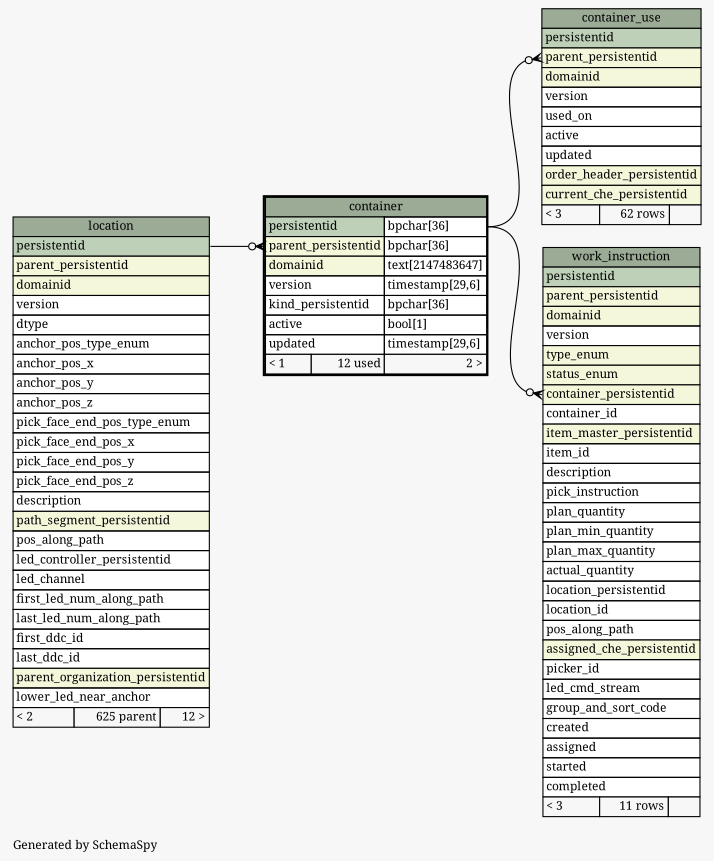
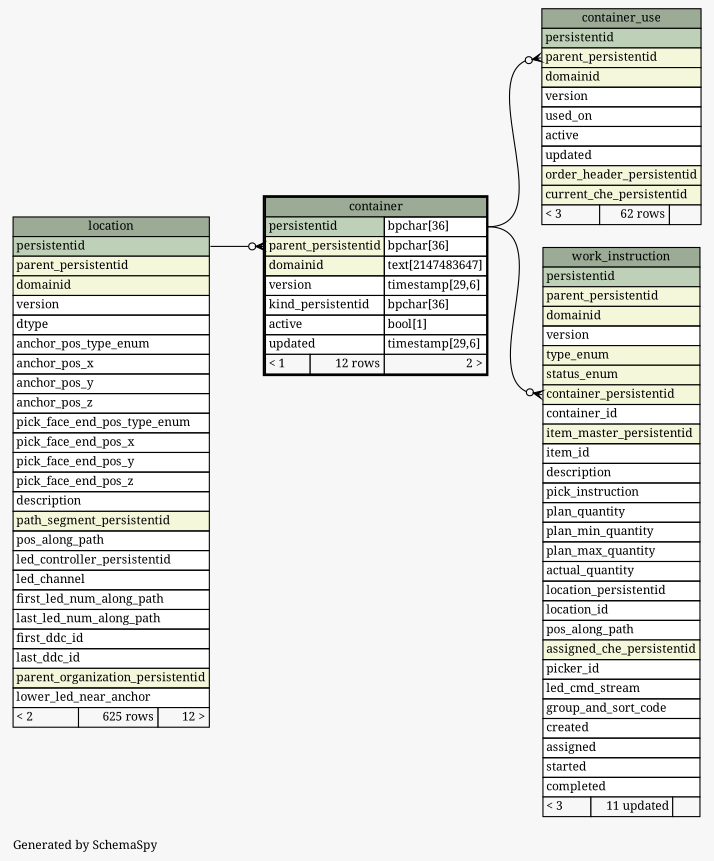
  digraph {
    bgcolor="#f7f7f7"
    fontname="Noto Serif"
    fontsize=11
    label="\nGenerated by SchemaSpy"
    labeljust=l
    nodesep=0.18
    rankdir=RL
    ranksep=0.46
    node [fontname="Noto Serif" fontsize=11 shape=plaintext]
    edge [arrowhead=none arrowsize=0.8 arrowtail=crowodot dir=back fontname="Noto Serif" headport="persistentid.type:e" tailport="parent_persistentid:w"]
-   n1 [label=<     <TABLE BORDER="2" CELLBORDER="1" CELLSPACING="0" BGCOLOR="#ffffff">       <TR><TD COLSPAN="3" BGCOLOR="#9bab96" ALIGN="CENTER">container</TD></TR>       <TR><TD PORT="persistentid" COLSPAN="2" BGCOLOR="#bed1b8" ALIGN="LEFT">persistentid</TD><TD PORT="persistentid.type" ALIGN="LEFT">bpchar[36]</TD></TR>       <TR><TD PORT="parent_persistentid" COLSPAN="2" BGCOLOR="#f4f7da" ALIGN="LEFT">parent_persistentid</TD><TD PORT="parent_persistentid.type" ALIGN="LEFT">bpchar[36]</TD></TR>       <TR><TD PORT="domainid" COLSPAN="2" BGCOLOR="#f4f7da" ALIGN="LEFT">domainid</TD><TD PORT="domainid.type" ALIGN="LEFT">text[2147483647]</TD></TR>       <TR><TD PORT="version" COLSPAN="2" ALIGN="LEFT">version</TD><TD PORT="version.type" ALIGN="LEFT">timestamp[29,6]</TD></TR>       <TR><TD PORT="kind_persistentid" COLSPAN="2" ALIGN="LEFT">kind_persistentid</TD><TD PORT="kind_persistentid.type" ALIGN="LEFT">bpchar[36]</TD></TR>       <TR><TD PORT="active" COLSPAN="2" ALIGN="LEFT">active</TD><TD PORT="active.type" ALIGN="LEFT">bool[1]</TD></TR>       <TR><TD PORT="updated" COLSPAN="2" ALIGN="LEFT">updated</TD><TD PORT="updated.type" ALIGN="LEFT">timestamp[29,6]</TD></TR>       <TR><TD ALIGN="LEFT" BGCOLOR="#f7f7f7">&lt; 1</TD><TD ALIGN="RIGHT" BGCOLOR="#f7f7f7">12 used</TD><TD ALIGN="RIGHT" BGCOLOR="#f7f7f7">2 &gt;</TD></TR>     </TABLE>>]
-   n2 [label=<     <TABLE BORDER="0" CELLBORDER="1" CELLSPACING="0" BGCOLOR="#ffffff">       <TR><TD COLSPAN="3" BGCOLOR="#9bab96" ALIGN="CENTER">location</TD></TR>       <TR><TD PORT="persistentid" COLSPAN="3" BGCOLOR="#bed1b8" ALIGN="LEFT">persistentid</TD></TR>       <TR><TD PORT="parent_persistentid" COLSPAN="3" BGCOLOR="#f4f7da" ALIGN="LEFT">parent_persistentid</TD></TR>       <TR><TD PORT="domainid" COLSPAN="3" BGCOLOR="#f4f7da" ALIGN="LEFT">domainid</TD></TR>       <TR><TD PORT="version" COLSPAN="3" ALIGN="LEFT">version</TD></TR>       <TR><TD PORT="dtype" COLSPAN="3" ALIGN="LEFT">dtype</TD></TR>       <TR><TD PORT="anchor_pos_type_enum" COLSPAN="3" ALIGN="LEFT">anchor_pos_type_enum</TD></TR>       <TR><TD PORT="anchor_pos_x" COLSPAN="3" ALIGN="LEFT">anchor_pos_x</TD></TR>       <TR><TD PORT="anchor_pos_y" COLSPAN="3" ALIGN="LEFT">anchor_pos_y</TD></TR>       <TR><TD PORT="anchor_pos_z" COLSPAN="3" ALIGN="LEFT">anchor_pos_z</TD></TR>       <TR><TD PORT="pick_face_end_pos_type_enum" COLSPAN="3" ALIGN="LEFT">pick_face_end_pos_type_enum</TD></TR>       <TR><TD PORT="pick_face_end_pos_x" COLSPAN="3" ALIGN="LEFT">pick_face_end_pos_x</TD></TR>       <TR><TD PORT="pick_face_end_pos_y" COLSPAN="3" ALIGN="LEFT">pick_face_end_pos_y</TD></TR>       <TR><TD PORT="pick_face_end_pos_z" COLSPAN="3" ALIGN="LEFT">pick_face_end_pos_z</TD></TR>       <TR><TD PORT="description" COLSPAN="3" ALIGN="LEFT">description</TD></TR>       <TR><TD PORT="path_segment_persistentid" COLSPAN="3" BGCOLOR="#f4f7da" ALIGN="LEFT">path_segment_persistentid</TD></TR>       <TR><TD PORT="pos_along_path" COLSPAN="3" ALIGN="LEFT">pos_along_path</TD></TR>       <TR><TD PORT="led_controller_persistentid" COLSPAN="3" ALIGN="LEFT">led_controller_persistentid</TD></TR>       <TR><TD PORT="led_channel" COLSPAN="3" ALIGN="LEFT">led_channel</TD></TR>       <TR><TD PORT="first_led_num_along_path" COLSPAN="3" ALIGN="LEFT">first_led_num_along_path</TD></TR>       <TR><TD PORT="last_led_num_along_path" COLSPAN="3" ALIGN="LEFT">last_led_num_along_path</TD></TR>       <TR><TD PORT="first_ddc_id" COLSPAN="3" ALIGN="LEFT">first_ddc_id</TD></TR>       <TR><TD PORT="last_ddc_id" COLSPAN="3" ALIGN="LEFT">last_ddc_id</TD></TR>       <TR><TD PORT="parent_organization_persistentid" COLSPAN="3" BGCOLOR="#f4f7da" ALIGN="LEFT">parent_organization_persistentid</TD></TR>       <TR><TD PORT="lower_led_near_anchor" COLSPAN="3" ALIGN="LEFT">lower_led_near_anchor</TD></TR>       <TR><TD ALIGN="LEFT" BGCOLOR="#f7f7f7">&lt; 2</TD><TD ALIGN="RIGHT" BGCOLOR="#f7f7f7">625 parent</TD><TD ALIGN="RIGHT" BGCOLOR="#f7f7f7">12 &gt;</TD></TR>     </TABLE>>]
+   n1 [label=<     <TABLE BORDER="2" CELLBORDER="1" CELLSPACING="0" BGCOLOR="#ffffff">       <TR><TD COLSPAN="3" BGCOLOR="#9bab96" ALIGN="CENTER">container</TD></TR>       <TR><TD PORT="persistentid" COLSPAN="2" BGCOLOR="#bed1b8" ALIGN="LEFT">persistentid</TD><TD PORT="persistentid.type" ALIGN="LEFT">bpchar[36]</TD></TR>       <TR><TD PORT="parent_persistentid" COLSPAN="2" BGCOLOR="#f4f7da" ALIGN="LEFT">parent_persistentid</TD><TD PORT="parent_persistentid.type" ALIGN="LEFT">bpchar[36]</TD></TR>       <TR><TD PORT="domainid" COLSPAN="2" BGCOLOR="#f4f7da" ALIGN="LEFT">domainid</TD><TD PORT="domainid.type" ALIGN="LEFT">text[2147483647]</TD></TR>       <TR><TD PORT="version" COLSPAN="2" ALIGN="LEFT">version</TD><TD PORT="version.type" ALIGN="LEFT">timestamp[29,6]</TD></TR>       <TR><TD PORT="kind_persistentid" COLSPAN="2" ALIGN="LEFT">kind_persistentid</TD><TD PORT="kind_persistentid.type" ALIGN="LEFT">bpchar[36]</TD></TR>       <TR><TD PORT="active" COLSPAN="2" ALIGN="LEFT">active</TD><TD PORT="active.type" ALIGN="LEFT">bool[1]</TD></TR>       <TR><TD PORT="updated" COLSPAN="2" ALIGN="LEFT">updated</TD><TD PORT="updated.type" ALIGN="LEFT">timestamp[29,6]</TD></TR>       <TR><TD ALIGN="LEFT" BGCOLOR="#f7f7f7">&lt; 1</TD><TD ALIGN="RIGHT" BGCOLOR="#f7f7f7">12 rows</TD><TD ALIGN="RIGHT" BGCOLOR="#f7f7f7">2 &gt;</TD></TR>     </TABLE>>]
+   n2 [label=<     <TABLE BORDER="0" CELLBORDER="1" CELLSPACING="0" BGCOLOR="#ffffff">       <TR><TD COLSPAN="3" BGCOLOR="#9bab96" ALIGN="CENTER">location</TD></TR>       <TR><TD PORT="persistentid" COLSPAN="3" BGCOLOR="#bed1b8" ALIGN="LEFT">persistentid</TD></TR>       <TR><TD PORT="parent_persistentid" COLSPAN="3" BGCOLOR="#f4f7da" ALIGN="LEFT">parent_persistentid</TD></TR>       <TR><TD PORT="domainid" COLSPAN="3" BGCOLOR="#f4f7da" ALIGN="LEFT">domainid</TD></TR>       <TR><TD PORT="version" COLSPAN="3" ALIGN="LEFT">version</TD></TR>       <TR><TD PORT="dtype" COLSPAN="3" ALIGN="LEFT">dtype</TD></TR>       <TR><TD PORT="anchor_pos_type_enum" COLSPAN="3" ALIGN="LEFT">anchor_pos_type_enum</TD></TR>       <TR><TD PORT="anchor_pos_x" COLSPAN="3" ALIGN="LEFT">anchor_pos_x</TD></TR>       <TR><TD PORT="anchor_pos_y" COLSPAN="3" ALIGN="LEFT">anchor_pos_y</TD></TR>       <TR><TD PORT="anchor_pos_z" COLSPAN="3" ALIGN="LEFT">anchor_pos_z</TD></TR>       <TR><TD PORT="pick_face_end_pos_type_enum" COLSPAN="3" ALIGN="LEFT">pick_face_end_pos_type_enum</TD></TR>       <TR><TD PORT="pick_face_end_pos_x" COLSPAN="3" ALIGN="LEFT">pick_face_end_pos_x</TD></TR>       <TR><TD PORT="pick_face_end_pos_y" COLSPAN="3" ALIGN="LEFT">pick_face_end_pos_y</TD></TR>       <TR><TD PORT="pick_face_end_pos_z" COLSPAN="3" ALIGN="LEFT">pick_face_end_pos_z</TD></TR>       <TR><TD PORT="description" COLSPAN="3" ALIGN="LEFT">description</TD></TR>       <TR><TD PORT="path_segment_persistentid" COLSPAN="3" BGCOLOR="#f4f7da" ALIGN="LEFT">path_segment_persistentid</TD></TR>       <TR><TD PORT="pos_along_path" COLSPAN="3" ALIGN="LEFT">pos_along_path</TD></TR>       <TR><TD PORT="led_controller_persistentid" COLSPAN="3" ALIGN="LEFT">led_controller_persistentid</TD></TR>       <TR><TD PORT="led_channel" COLSPAN="3" ALIGN="LEFT">led_channel</TD></TR>       <TR><TD PORT="first_led_num_along_path" COLSPAN="3" ALIGN="LEFT">first_led_num_along_path</TD></TR>       <TR><TD PORT="last_led_num_along_path" COLSPAN="3" ALIGN="LEFT">last_led_num_along_path</TD></TR>       <TR><TD PORT="first_ddc_id" COLSPAN="3" ALIGN="LEFT">first_ddc_id</TD></TR>       <TR><TD PORT="last_ddc_id" COLSPAN="3" ALIGN="LEFT">last_ddc_id</TD></TR>       <TR><TD PORT="parent_organization_persistentid" COLSPAN="3" BGCOLOR="#f4f7da" ALIGN="LEFT">parent_organization_persistentid</TD></TR>       <TR><TD PORT="lower_led_near_anchor" COLSPAN="3" ALIGN="LEFT">lower_led_near_anchor</TD></TR>       <TR><TD ALIGN="LEFT" BGCOLOR="#f7f7f7">&lt; 2</TD><TD ALIGN="RIGHT" BGCOLOR="#f7f7f7">625 rows</TD><TD ALIGN="RIGHT" BGCOLOR="#f7f7f7">12 &gt;</TD></TR>     </TABLE>>]
    n3 [label=<     <TABLE BORDER="0" CELLBORDER="1" CELLSPACING="0" BGCOLOR="#ffffff">       <TR><TD COLSPAN="3" BGCOLOR="#9bab96" ALIGN="CENTER">container_use</TD></TR>       <TR><TD PORT="persistentid" COLSPAN="3" BGCOLOR="#bed1b8" ALIGN="LEFT">persistentid</TD></TR>       <TR><TD PORT="parent_persistentid" COLSPAN="3" BGCOLOR="#f4f7da" ALIGN="LEFT">parent_persistentid</TD></TR>       <TR><TD PORT="domainid" COLSPAN="3" BGCOLOR="#f4f7da" ALIGN="LEFT">domainid</TD></TR>       <TR><TD PORT="version" COLSPAN="3" ALIGN="LEFT">version</TD></TR>       <TR><TD PORT="used_on" COLSPAN="3" ALIGN="LEFT">used_on</TD></TR>       <TR><TD PORT="active" COLSPAN="3" ALIGN="LEFT">active</TD></TR>       <TR><TD PORT="updated" COLSPAN="3" ALIGN="LEFT">updated</TD></TR>       <TR><TD PORT="order_header_persistentid" COLSPAN="3" BGCOLOR="#f4f7da" ALIGN="LEFT">order_header_persistentid</TD></TR>       <TR><TD PORT="current_che_persistentid" COLSPAN="3" BGCOLOR="#f4f7da" ALIGN="LEFT">current_che_persistentid</TD></TR>       <TR><TD ALIGN="LEFT" BGCOLOR="#f7f7f7">&lt; 3</TD><TD ALIGN="RIGHT" BGCOLOR="#f7f7f7">62 rows</TD><TD ALIGN="RIGHT" BGCOLOR="#f7f7f7">  </TD></TR>     </TABLE>>]
-   n4 [label=<     <TABLE BORDER="0" CELLBORDER="1" CELLSPACING="0" BGCOLOR="#ffffff">       <TR><TD COLSPAN="3" BGCOLOR="#9bab96" ALIGN="CENTER">work_instruction</TD></TR>       <TR><TD PORT="persistentid" COLSPAN="3" BGCOLOR="#bed1b8" ALIGN="LEFT">persistentid</TD></TR>       <TR><TD PORT="parent_persistentid" COLSPAN="3" BGCOLOR="#f4f7da" ALIGN="LEFT">parent_persistentid</TD></TR>       <TR><TD PORT="domainid" COLSPAN="3" BGCOLOR="#f4f7da" ALIGN="LEFT">domainid</TD></TR>       <TR><TD PORT="version" COLSPAN="3" ALIGN="LEFT">version</TD></TR>       <TR><TD PORT="type_enum" COLSPAN="3" BGCOLOR="#f4f7da" ALIGN="LEFT">type_enum</TD></TR>       <TR><TD PORT="status_enum" COLSPAN="3" BGCOLOR="#f4f7da" ALIGN="LEFT">status_enum</TD></TR>       <TR><TD PORT="container_persistentid" COLSPAN="3" BGCOLOR="#f4f7da" ALIGN="LEFT">container_persistentid</TD></TR>       <TR><TD PORT="container_id" COLSPAN="3" ALIGN="LEFT">container_id</TD></TR>       <TR><TD PORT="item_master_persistentid" COLSPAN="3" BGCOLOR="#f4f7da" ALIGN="LEFT">item_master_persistentid</TD></TR>       <TR><TD PORT="item_id" COLSPAN="3" ALIGN="LEFT">item_id</TD></TR>       <TR><TD PORT="description" COLSPAN="3" ALIGN="LEFT">description</TD></TR>       <TR><TD PORT="pick_instruction" COLSPAN="3" ALIGN="LEFT">pick_instruction</TD></TR>       <TR><TD PORT="plan_quantity" COLSPAN="3" ALIGN="LEFT">plan_quantity</TD></TR>       <TR><TD PORT="plan_min_quantity" COLSPAN="3" ALIGN="LEFT">plan_min_quantity</TD></TR>       <TR><TD PORT="plan_max_quantity" COLSPAN="3" ALIGN="LEFT">plan_max_quantity</TD></TR>       <TR><TD PORT="actual_quantity" COLSPAN="3" ALIGN="LEFT">actual_quantity</TD></TR>       <TR><TD PORT="location_persistentid" COLSPAN="3" ALIGN="LEFT">location_persistentid</TD></TR>       <TR><TD PORT="location_id" COLSPAN="3" ALIGN="LEFT">location_id</TD></TR>       <TR><TD PORT="pos_along_path" COLSPAN="3" ALIGN="LEFT">pos_along_path</TD></TR>       <TR><TD PORT="assigned_che_persistentid" COLSPAN="3" BGCOLOR="#f4f7da" ALIGN="LEFT">assigned_che_persistentid</TD></TR>       <TR><TD PORT="picker_id" COLSPAN="3" ALIGN="LEFT">picker_id</TD></TR>       <TR><TD PORT="led_cmd_stream" COLSPAN="3" ALIGN="LEFT">led_cmd_stream</TD></TR>       <TR><TD PORT="group_and_sort_code" COLSPAN="3" ALIGN="LEFT">group_and_sort_code</TD></TR>       <TR><TD PORT="created" COLSPAN="3" ALIGN="LEFT">created</TD></TR>       <TR><TD PORT="assigned" COLSPAN="3" ALIGN="LEFT">assigned</TD></TR>       <TR><TD PORT="started" COLSPAN="3" ALIGN="LEFT">started</TD></TR>       <TR><TD PORT="completed" COLSPAN="3" ALIGN="LEFT">completed</TD></TR>       <TR><TD ALIGN="LEFT" BGCOLOR="#f7f7f7">&lt; 3</TD><TD ALIGN="RIGHT" BGCOLOR="#f7f7f7">11 rows</TD><TD ALIGN="RIGHT" BGCOLOR="#f7f7f7">  </TD></TR>     </TABLE>>]
+   n4 [label=<     <TABLE BORDER="0" CELLBORDER="1" CELLSPACING="0" BGCOLOR="#ffffff">       <TR><TD COLSPAN="3" BGCOLOR="#9bab96" ALIGN="CENTER">work_instruction</TD></TR>       <TR><TD PORT="persistentid" COLSPAN="3" BGCOLOR="#bed1b8" ALIGN="LEFT">persistentid</TD></TR>       <TR><TD PORT="parent_persistentid" COLSPAN="3" BGCOLOR="#f4f7da" ALIGN="LEFT">parent_persistentid</TD></TR>       <TR><TD PORT="domainid" COLSPAN="3" BGCOLOR="#f4f7da" ALIGN="LEFT">domainid</TD></TR>       <TR><TD PORT="version" COLSPAN="3" ALIGN="LEFT">version</TD></TR>       <TR><TD PORT="type_enum" COLSPAN="3" BGCOLOR="#f4f7da" ALIGN="LEFT">type_enum</TD></TR>       <TR><TD PORT="status_enum" COLSPAN="3" BGCOLOR="#f4f7da" ALIGN="LEFT">status_enum</TD></TR>       <TR><TD PORT="container_persistentid" COLSPAN="3" BGCOLOR="#f4f7da" ALIGN="LEFT">container_persistentid</TD></TR>       <TR><TD PORT="container_id" COLSPAN="3" ALIGN="LEFT">container_id</TD></TR>       <TR><TD PORT="item_master_persistentid" COLSPAN="3" BGCOLOR="#f4f7da" ALIGN="LEFT">item_master_persistentid</TD></TR>       <TR><TD PORT="item_id" COLSPAN="3" ALIGN="LEFT">item_id</TD></TR>       <TR><TD PORT="description" COLSPAN="3" ALIGN="LEFT">description</TD></TR>       <TR><TD PORT="pick_instruction" COLSPAN="3" ALIGN="LEFT">pick_instruction</TD></TR>       <TR><TD PORT="plan_quantity" COLSPAN="3" ALIGN="LEFT">plan_quantity</TD></TR>       <TR><TD PORT="plan_min_quantity" COLSPAN="3" ALIGN="LEFT">plan_min_quantity</TD></TR>       <TR><TD PORT="plan_max_quantity" COLSPAN="3" ALIGN="LEFT">plan_max_quantity</TD></TR>       <TR><TD PORT="actual_quantity" COLSPAN="3" ALIGN="LEFT">actual_quantity</TD></TR>       <TR><TD PORT="location_persistentid" COLSPAN="3" ALIGN="LEFT">location_persistentid</TD></TR>       <TR><TD PORT="location_id" COLSPAN="3" ALIGN="LEFT">location_id</TD></TR>       <TR><TD PORT="pos_along_path" COLSPAN="3" ALIGN="LEFT">pos_along_path</TD></TR>       <TR><TD PORT="assigned_che_persistentid" COLSPAN="3" BGCOLOR="#f4f7da" ALIGN="LEFT">assigned_che_persistentid</TD></TR>       <TR><TD PORT="picker_id" COLSPAN="3" ALIGN="LEFT">picker_id</TD></TR>       <TR><TD PORT="led_cmd_stream" COLSPAN="3" ALIGN="LEFT">led_cmd_stream</TD></TR>       <TR><TD PORT="group_and_sort_code" COLSPAN="3" ALIGN="LEFT">group_and_sort_code</TD></TR>       <TR><TD PORT="created" COLSPAN="3" ALIGN="LEFT">created</TD></TR>       <TR><TD PORT="assigned" COLSPAN="3" ALIGN="LEFT">assigned</TD></TR>       <TR><TD PORT="started" COLSPAN="3" ALIGN="LEFT">started</TD></TR>       <TR><TD PORT="completed" COLSPAN="3" ALIGN="LEFT">completed</TD></TR>       <TR><TD ALIGN="LEFT" BGCOLOR="#f7f7f7">&lt; 3</TD><TD ALIGN="RIGHT" BGCOLOR="#f7f7f7">11 updated</TD><TD ALIGN="RIGHT" BGCOLOR="#f7f7f7">  </TD></TR>     </TABLE>>]
    n1 -> n2 [headport="persistentid:e"]
    n3 -> n1
    n4 -> n1 [tailport="container_persistentid:w"]
  }
